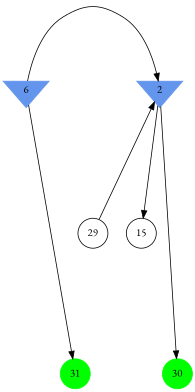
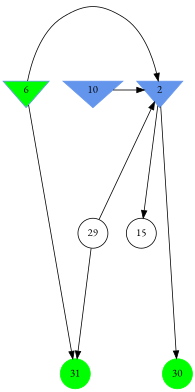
  digraph {
    fontname="EB Garamond"
    ranksep=2.0
    node [color=cornflowerblue fontname="EB Garamond" shape=circle style=filled]
    edge [fontname="EB Garamond"]
    2 [shape=invtriangle]
-   6 [shape=invtriangle]
+   6 [shape=invtriangle fillcolor=green]
+   10 [shape=invtriangle]
    15 [color=black style=""]
    29 [color=black style=""]
    30 [color=green]
    31 [color=green]
    subgraph sub_1 {
      rank=same
      2
      6
+     10
    }
    subgraph sub_2 {
      rank=same
      15
      29
    }
    subgraph sub_3 {
      rank=same
      30
      31
    }
    2 -> 15
    2 -> 30
    6 -> 2
    6 -> 31
+   10 -> 2
    29 -> 2
+   29 -> 31
  }
